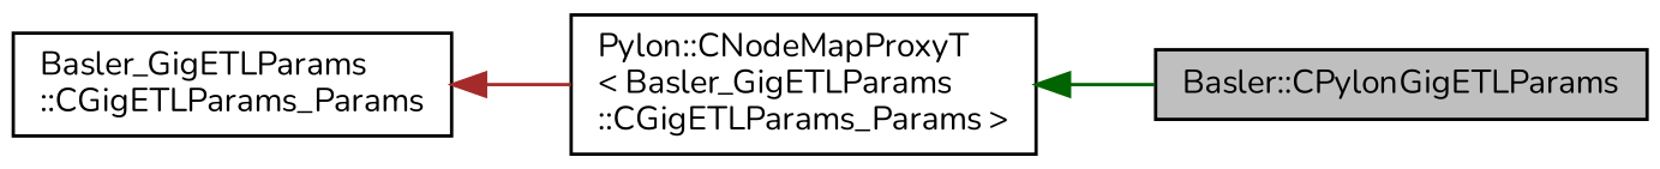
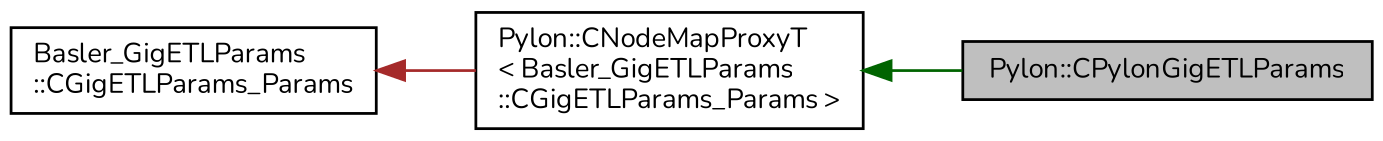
  digraph {
    rankdir=LR
    fontname=Nunito
    node [color=black fillcolor=white fontname=Nunito fontsize=10 shape=record style=filled]
    edge [dir=back fontname=Nunito fontsize=10 labelfontname=Helvetica labelfontsize=10 style=solid]
-   n1 [fillcolor=grey75 fontcolor=black height=0.2 label="Basler::CPylonGigETLParams" width=0.4]
+   n1 [fillcolor=grey75 fontcolor=black height=0.2 label="Pylon::CPylonGigETLParams" width=0.4]
    n2 [height=0.2 label="Pylon::CNodeMapProxyT\l\< Basler_GigETLParams\l::CGigETLParams_Params \>" width=0.4]
    n3 [height=0.2 label="Basler_GigETLParams\l::CGigETLParams_Params" width=0.4]
    n2 -> n1 [color=darkgreen]
    n3 -> n2 [color=brown]
  }
